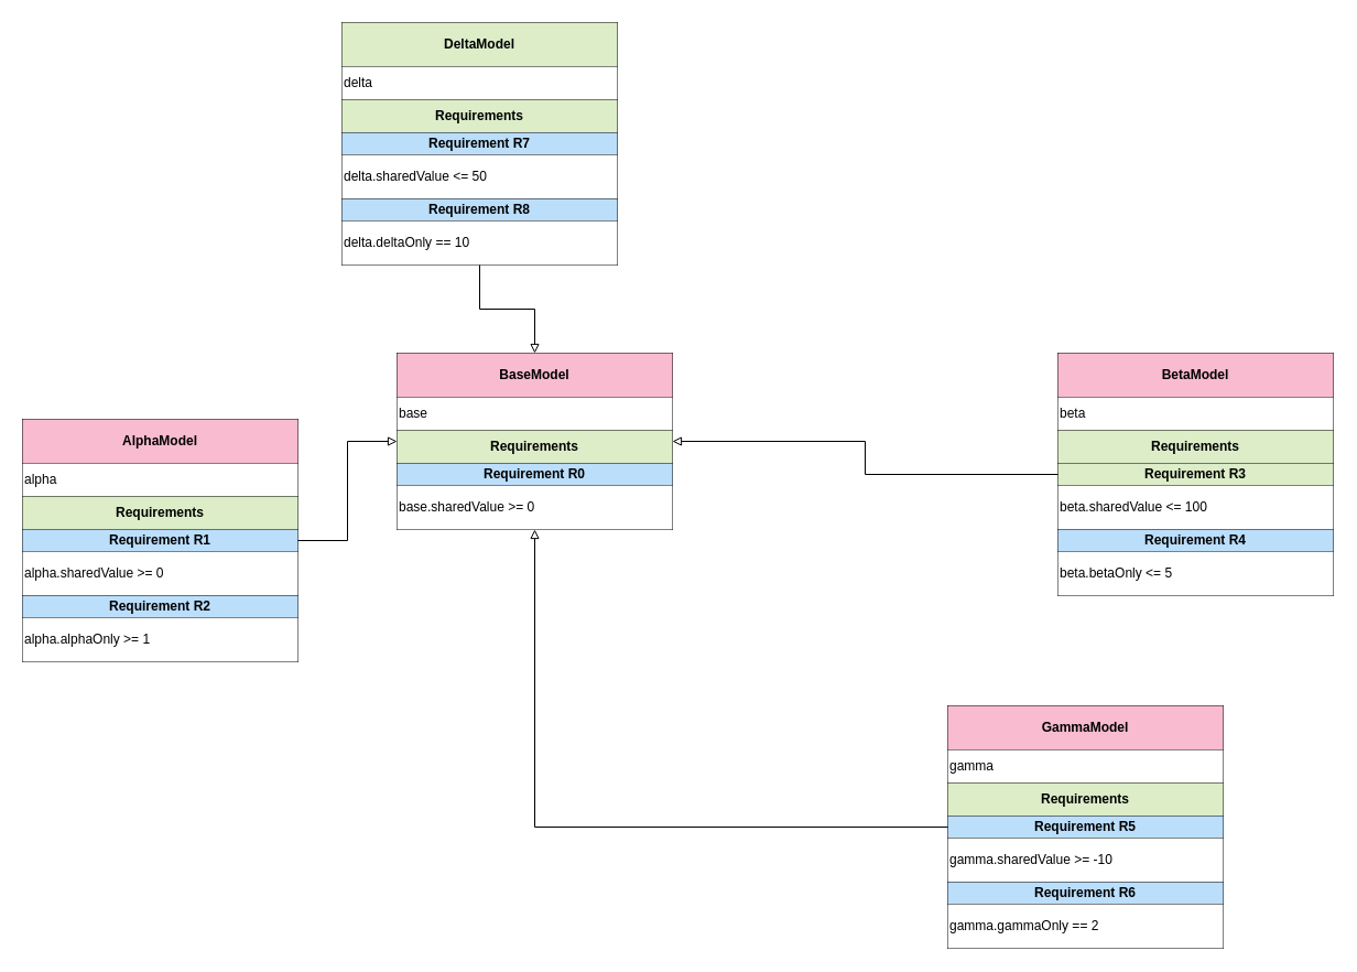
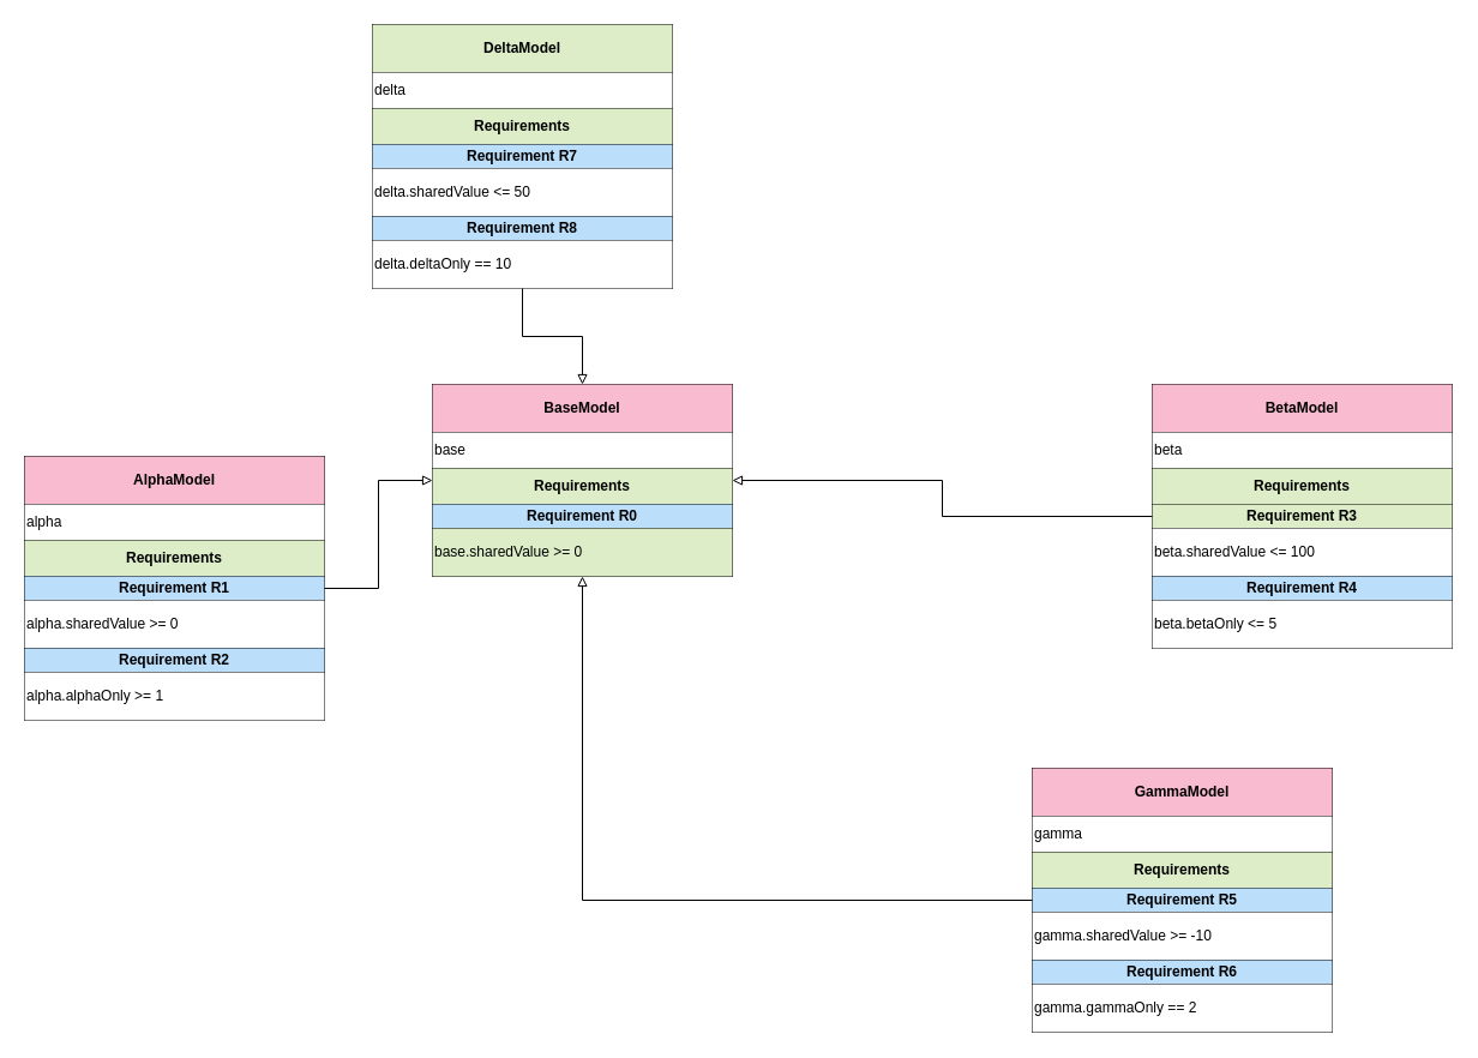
  <mxCell id="0" />
  <mxCell id="1" parent="0" />
  <mxCell id="2" style="shape=table;startSize=0;container=1;collapsible=0;childLayout=tableLayout;recursiveResize=0;overflow=visible;strokeColor=#000000;strokeWidth=1;fillColor=none;" parent="1" vertex="1"><mxGeometry x="360" y="320" width="250" height="160" as="geometry" /></mxCell>
  <mxCell id="3" style="shape=tableRow;horizontal=0;startSize=0;swimlaneHead=0;swimlaneBody=0;fillColor=none;collapsible=0;dropTarget=0;" parent="2" vertex="1"><mxGeometry width="250" height="40" as="geometry" /></mxCell>
  <mxCell id="4" value="&lt;b&gt;BaseModel&lt;/b&gt;" style="html=1;verticalAlign=middle;whiteSpace=wrap;overflow=visible;align=center;strokeColor=none;strokeWidth=0;connectable=0;fillColor=#F8BBD0;" parent="3" vertex="1"><mxGeometry width="250" height="40" as="geometry" /></mxCell>
  <mxCell id="5" style="shape=tableRow;horizontal=0;startSize=0;swimlaneHead=0;swimlaneBody=0;fillColor=none;collapsible=0;dropTarget=0;" parent="2" vertex="1"><mxGeometry y="40" width="250" height="30" as="geometry" /></mxCell>
  <mxCell id="6" value="base" style="html=1;verticalAlign=middle;whiteSpace=wrap;overflow=visible;align=left;strokeColor=none;strokeWidth=0;connectable=0;" parent="5" vertex="1"><mxGeometry width="250" height="30" as="geometry" /></mxCell>
  <mxCell id="7" style="shape=tableRow;horizontal=0;startSize=0;swimlaneHead=0;swimlaneBody=0;fillColor=none;collapsible=0;dropTarget=0;" parent="2" vertex="1"><mxGeometry y="70" width="250" height="30" as="geometry" /></mxCell>
  <mxCell id="8" value="&lt;b&gt;Requirements&lt;/b&gt;" style="html=1;verticalAlign=middle;whiteSpace=wrap;overflow=visible;align=center;strokeColor=none;strokeWidth=0;connectable=0;fillColor=#DCEDC8;" parent="7" vertex="1"><mxGeometry width="250" height="30" as="geometry" /></mxCell>
  <mxCell id="9" style="shape=tableRow;horizontal=0;startSize=0;swimlaneHead=0;swimlaneBody=0;fillColor=none;collapsible=0;dropTarget=0;" parent="2" vertex="1"><mxGeometry y="100" width="250" height="20" as="geometry" /></mxCell>
  <mxCell id="10" value="&lt;b&gt;Requirement R0&lt;/b&gt;" style="html=1;verticalAlign=middle;whiteSpace=wrap;overflow=visible;align=center;strokeColor=none;strokeWidth=0;connectable=0;fillColor=#BBDEFB;" parent="9" vertex="1"><mxGeometry width="250" height="20" as="geometry" /></mxCell>
  <mxCell id="11" style="shape=tableRow;horizontal=0;startSize=0;swimlaneHead=0;swimlaneBody=0;fillColor=none;collapsible=0;dropTarget=0;" parent="2" vertex="1"><mxGeometry y="120" width="250" height="40" as="geometry" /></mxCell>
- <mxCell id="12" value="base.sharedValue &gt;= 0" style="html=1;verticalAlign=middle;whiteSpace=wrap;overflow=visible;align=left;strokeColor=none;strokeWidth=0;connectable=0;" parent="11" vertex="1"><mxGeometry width="250" height="40" as="geometry" /></mxCell>
+ <mxCell id="12" value="base.sharedValue &gt;= 0" style="html=1;verticalAlign=middle;whiteSpace=wrap;overflow=visible;align=left;strokeColor=none;strokeWidth=0;connectable=0;fillColor=#dcedc8;" parent="11" vertex="1"><mxGeometry width="250" height="40" as="geometry" /></mxCell>
  <mxCell id="13" style="shape=table;startSize=0;container=1;collapsible=0;childLayout=tableLayout;recursiveResize=0;overflow=visible;strokeColor=#000000;strokeWidth=1;fillColor=none;" parent="1" vertex="1"><mxGeometry x="20" y="380" width="250" height="220" as="geometry" /></mxCell>
  <mxCell id="14" style="shape=tableRow;horizontal=0;startSize=0;swimlaneHead=0;swimlaneBody=0;fillColor=none;collapsible=0;dropTarget=0;" parent="13" vertex="1"><mxGeometry width="250" height="40" as="geometry" /></mxCell>
  <mxCell id="15" value="&lt;b&gt;AlphaModel&lt;/b&gt;" style="html=1;verticalAlign=middle;whiteSpace=wrap;overflow=visible;align=center;strokeColor=none;strokeWidth=0;connectable=0;fillColor=#F8BBD0;" parent="14" vertex="1"><mxGeometry width="250" height="40" as="geometry"><mxRectangle width="250" height="40" as="alternateBounds" /></mxGeometry></mxCell>
  <mxCell id="16" style="shape=tableRow;horizontal=0;startSize=0;swimlaneHead=0;swimlaneBody=0;fillColor=none;collapsible=0;dropTarget=0;" parent="13" vertex="1"><mxGeometry y="40" width="250" height="30" as="geometry" /></mxCell>
  <mxCell id="17" value="alpha" style="html=1;verticalAlign=middle;whiteSpace=wrap;overflow=visible;align=left;strokeColor=none;strokeWidth=0;connectable=0;" parent="16" vertex="1"><mxGeometry width="250" height="30" as="geometry"><mxRectangle width="250" height="30" as="alternateBounds" /></mxGeometry></mxCell>
  <mxCell id="18" style="shape=tableRow;horizontal=0;startSize=0;swimlaneHead=0;swimlaneBody=0;fillColor=none;collapsible=0;dropTarget=0;" parent="13" vertex="1"><mxGeometry y="70" width="250" height="30" as="geometry" /></mxCell>
  <mxCell id="19" value="&lt;b&gt;Requirements&lt;/b&gt;" style="html=1;verticalAlign=middle;whiteSpace=wrap;overflow=visible;align=center;strokeColor=none;strokeWidth=0;connectable=0;fillColor=#DCEDC8;" parent="18" vertex="1"><mxGeometry width="250" height="30" as="geometry"><mxRectangle width="250" height="30" as="alternateBounds" /></mxGeometry></mxCell>
  <mxCell id="20" style="shape=tableRow;horizontal=0;startSize=0;swimlaneHead=0;swimlaneBody=0;fillColor=none;collapsible=0;dropTarget=0;" parent="13" vertex="1"><mxGeometry y="100" width="250" height="20" as="geometry" /></mxCell>
  <mxCell id="21" value="&lt;b&gt;Requirement R1&lt;/b&gt;" style="html=1;verticalAlign=middle;whiteSpace=wrap;overflow=visible;align=center;strokeColor=none;strokeWidth=0;connectable=0;fillColor=#BBDEFB;" parent="20" vertex="1"><mxGeometry width="250" height="20" as="geometry"><mxRectangle width="250" height="20" as="alternateBounds" /></mxGeometry></mxCell>
  <mxCell id="22" style="shape=tableRow;horizontal=0;startSize=0;swimlaneHead=0;swimlaneBody=0;fillColor=none;collapsible=0;dropTarget=0;" parent="13" vertex="1"><mxGeometry y="120" width="250" height="40" as="geometry" /></mxCell>
  <mxCell id="23" value="alpha.sharedValue &gt;= 0" style="html=1;verticalAlign=middle;whiteSpace=wrap;overflow=visible;align=left;strokeColor=none;strokeWidth=0;connectable=0;" parent="22" vertex="1"><mxGeometry width="250" height="40" as="geometry"><mxRectangle width="250" height="40" as="alternateBounds" /></mxGeometry></mxCell>
  <mxCell id="24" style="shape=tableRow;horizontal=0;startSize=0;swimlaneHead=0;swimlaneBody=0;fillColor=none;collapsible=0;dropTarget=0;" parent="13" vertex="1"><mxGeometry y="160" width="250" height="20" as="geometry" /></mxCell>
  <mxCell id="25" value="&lt;b&gt;Requirement R2&lt;/b&gt;" style="html=1;verticalAlign=middle;whiteSpace=wrap;overflow=visible;align=center;strokeColor=none;strokeWidth=0;connectable=0;fillColor=#BBDEFB;" parent="24" vertex="1"><mxGeometry width="250" height="20" as="geometry"><mxRectangle width="250" height="20" as="alternateBounds" /></mxGeometry></mxCell>
  <mxCell id="26" style="shape=tableRow;horizontal=0;startSize=0;swimlaneHead=0;swimlaneBody=0;fillColor=none;collapsible=0;dropTarget=0;" parent="13" vertex="1"><mxGeometry y="180" width="250" height="40" as="geometry" /></mxCell>
  <mxCell id="27" value="alpha.alphaOnly    &gt;= 1" style="html=1;verticalAlign=middle;whiteSpace=wrap;overflow=visible;align=left;strokeColor=none;strokeWidth=0;connectable=0;" parent="26" vertex="1"><mxGeometry width="250" height="40" as="geometry"><mxRectangle width="250" height="40" as="alternateBounds" /></mxGeometry></mxCell>
  <mxCell id="28" style="shape=table;startSize=0;container=1;collapsible=0;childLayout=tableLayout;recursiveResize=0;overflow=visible;strokeColor=#000000;strokeWidth=1;fillColor=none;" parent="1" vertex="1"><mxGeometry x="960" y="320" width="250" height="220" as="geometry" /></mxCell>
  <mxCell id="29" style="shape=tableRow;horizontal=0;startSize=0;swimlaneHead=0;swimlaneBody=0;fillColor=none;collapsible=0;dropTarget=0;" parent="28" vertex="1"><mxGeometry width="250" height="40" as="geometry" /></mxCell>
  <mxCell id="30" value="&lt;b&gt;BetaModel&lt;/b&gt;" style="html=1;verticalAlign=middle;whiteSpace=wrap;overflow=visible;align=center;strokeColor=none;strokeWidth=0;connectable=0;fillColor=#F8BBD0;" parent="29" vertex="1"><mxGeometry width="250" height="40" as="geometry" /></mxCell>
  <mxCell id="31" style="shape=tableRow;horizontal=0;startSize=0;swimlaneHead=0;swimlaneBody=0;fillColor=none;collapsible=0;dropTarget=0;" parent="28" vertex="1"><mxGeometry y="40" width="250" height="30" as="geometry" /></mxCell>
  <mxCell id="32" value="beta" style="html=1;verticalAlign=middle;whiteSpace=wrap;overflow=visible;align=left;strokeColor=none;strokeWidth=0;connectable=0;" parent="31" vertex="1"><mxGeometry width="250" height="30" as="geometry" /></mxCell>
  <mxCell id="33" style="shape=tableRow;horizontal=0;startSize=0;swimlaneHead=0;swimlaneBody=0;fillColor=none;collapsible=0;dropTarget=0;" parent="28" vertex="1"><mxGeometry y="70" width="250" height="30" as="geometry" /></mxCell>
  <mxCell id="34" value="&lt;b&gt;Requirements&lt;/b&gt;" style="html=1;verticalAlign=middle;whiteSpace=wrap;overflow=visible;align=center;strokeColor=none;strokeWidth=0;connectable=0;fillColor=#DCEDC8;" parent="33" vertex="1"><mxGeometry width="250" height="30" as="geometry" /></mxCell>
  <mxCell id="35" style="shape=tableRow;horizontal=0;startSize=0;swimlaneHead=0;swimlaneBody=0;fillColor=none;collapsible=0;dropTarget=0;" parent="28" vertex="1"><mxGeometry y="100" width="250" height="20" as="geometry" /></mxCell>
  <mxCell id="36" value="&lt;b&gt;Requirement R3&lt;/b&gt;" style="html=1;verticalAlign=middle;whiteSpace=wrap;overflow=visible;align=center;strokeColor=none;strokeWidth=0;connectable=0;fillColor=#dcedc8;" parent="35" vertex="1"><mxGeometry width="250" height="20" as="geometry" /></mxCell>
  <mxCell id="37" style="shape=tableRow;horizontal=0;startSize=0;swimlaneHead=0;swimlaneBody=0;fillColor=none;collapsible=0;dropTarget=0;" parent="28" vertex="1"><mxGeometry y="120" width="250" height="40" as="geometry" /></mxCell>
  <mxCell id="38" value="beta.sharedValue  &lt;= 100" style="html=1;verticalAlign=middle;whiteSpace=wrap;overflow=visible;align=left;strokeColor=none;strokeWidth=0;connectable=0;" parent="37" vertex="1"><mxGeometry width="250" height="40" as="geometry" /></mxCell>
  <mxCell id="39" style="shape=tableRow;horizontal=0;startSize=0;swimlaneHead=0;swimlaneBody=0;fillColor=none;collapsible=0;dropTarget=0;" parent="28" vertex="1"><mxGeometry y="160" width="250" height="20" as="geometry" /></mxCell>
  <mxCell id="40" value="&lt;b&gt;Requirement R4&lt;/b&gt;" style="html=1;verticalAlign=middle;whiteSpace=wrap;overflow=visible;align=center;strokeColor=none;strokeWidth=0;connectable=0;fillColor=#BBDEFB;" parent="39" vertex="1"><mxGeometry width="250" height="20" as="geometry" /></mxCell>
  <mxCell id="41" style="shape=tableRow;horizontal=0;startSize=0;swimlaneHead=0;swimlaneBody=0;fillColor=none;collapsible=0;dropTarget=0;" parent="28" vertex="1"><mxGeometry y="180" width="250" height="40" as="geometry" /></mxCell>
  <mxCell id="42" value="beta.betaOnly      &lt;=  5" style="html=1;verticalAlign=middle;whiteSpace=wrap;overflow=visible;align=left;strokeColor=none;strokeWidth=0;connectable=0;" parent="41" vertex="1"><mxGeometry width="250" height="40" as="geometry" /></mxCell>
  <mxCell id="43" style="shape=table;startSize=0;container=1;collapsible=0;childLayout=tableLayout;recursiveResize=0;overflow=visible;strokeColor=#000000;strokeWidth=1;fillColor=none;" parent="1" vertex="1"><mxGeometry x="860" y="640" width="250" height="220" as="geometry" /></mxCell>
  <mxCell id="44" style="shape=tableRow;horizontal=0;startSize=0;swimlaneHead=0;swimlaneBody=0;fillColor=none;collapsible=0;dropTarget=0;" parent="43" vertex="1"><mxGeometry width="250" height="40" as="geometry" /></mxCell>
  <mxCell id="45" value="&lt;b&gt;GammaModel&lt;/b&gt;" style="html=1;verticalAlign=middle;whiteSpace=wrap;overflow=visible;align=center;strokeColor=none;strokeWidth=0;connectable=0;fillColor=#F8BBD0;" parent="44" vertex="1"><mxGeometry width="250" height="40" as="geometry"><mxRectangle width="250" height="40" as="alternateBounds" /></mxGeometry></mxCell>
  <mxCell id="46" style="shape=tableRow;horizontal=0;startSize=0;swimlaneHead=0;swimlaneBody=0;fillColor=none;collapsible=0;dropTarget=0;" parent="43" vertex="1"><mxGeometry y="40" width="250" height="30" as="geometry" /></mxCell>
  <mxCell id="47" value="gamma" style="html=1;verticalAlign=middle;whiteSpace=wrap;overflow=visible;align=left;strokeColor=none;strokeWidth=0;connectable=0;" parent="46" vertex="1"><mxGeometry width="250" height="30" as="geometry"><mxRectangle width="250" height="30" as="alternateBounds" /></mxGeometry></mxCell>
  <mxCell id="48" style="shape=tableRow;horizontal=0;startSize=0;swimlaneHead=0;swimlaneBody=0;fillColor=none;collapsible=0;dropTarget=0;" parent="43" vertex="1"><mxGeometry y="70" width="250" height="30" as="geometry" /></mxCell>
  <mxCell id="49" value="&lt;b&gt;Requirements&lt;/b&gt;" style="html=1;verticalAlign=middle;whiteSpace=wrap;overflow=visible;align=center;strokeColor=none;strokeWidth=0;connectable=0;fillColor=#DCEDC8;" parent="48" vertex="1"><mxGeometry width="250" height="30" as="geometry"><mxRectangle width="250" height="30" as="alternateBounds" /></mxGeometry></mxCell>
  <mxCell id="50" style="shape=tableRow;horizontal=0;startSize=0;swimlaneHead=0;swimlaneBody=0;fillColor=none;collapsible=0;dropTarget=0;" parent="43" vertex="1"><mxGeometry y="100" width="250" height="20" as="geometry" /></mxCell>
  <mxCell id="51" value="&lt;b&gt;Requirement R5&lt;/b&gt;" style="html=1;verticalAlign=middle;whiteSpace=wrap;overflow=visible;align=center;strokeColor=none;strokeWidth=0;connectable=0;fillColor=#BBDEFB;" parent="50" vertex="1"><mxGeometry width="250" height="20" as="geometry"><mxRectangle width="250" height="20" as="alternateBounds" /></mxGeometry></mxCell>
  <mxCell id="52" style="shape=tableRow;horizontal=0;startSize=0;swimlaneHead=0;swimlaneBody=0;fillColor=none;collapsible=0;dropTarget=0;" parent="43" vertex="1"><mxGeometry y="120" width="250" height="40" as="geometry" /></mxCell>
  <mxCell id="53" value="gamma.sharedValue &gt;= -10" style="html=1;verticalAlign=middle;whiteSpace=wrap;overflow=visible;align=left;strokeColor=none;strokeWidth=0;connectable=0;" parent="52" vertex="1"><mxGeometry width="250" height="40" as="geometry"><mxRectangle width="250" height="40" as="alternateBounds" /></mxGeometry></mxCell>
  <mxCell id="54" style="shape=tableRow;horizontal=0;startSize=0;swimlaneHead=0;swimlaneBody=0;fillColor=none;collapsible=0;dropTarget=0;" parent="43" vertex="1"><mxGeometry y="160" width="250" height="20" as="geometry" /></mxCell>
  <mxCell id="55" value="&lt;b&gt;Requirement R6&lt;/b&gt;" style="html=1;verticalAlign=middle;whiteSpace=wrap;overflow=visible;align=center;strokeColor=none;strokeWidth=0;connectable=0;fillColor=#BBDEFB;" parent="54" vertex="1"><mxGeometry width="250" height="20" as="geometry"><mxRectangle width="250" height="20" as="alternateBounds" /></mxGeometry></mxCell>
  <mxCell id="56" style="shape=tableRow;horizontal=0;startSize=0;swimlaneHead=0;swimlaneBody=0;fillColor=none;collapsible=0;dropTarget=0;" parent="43" vertex="1"><mxGeometry y="180" width="250" height="40" as="geometry" /></mxCell>
  <mxCell id="57" value="gamma.gammaOnly     == 2" style="html=1;verticalAlign=middle;whiteSpace=wrap;overflow=visible;align=left;strokeColor=none;strokeWidth=0;connectable=0;" parent="56" vertex="1"><mxGeometry width="250" height="40" as="geometry"><mxRectangle width="250" height="40" as="alternateBounds" /></mxGeometry></mxCell>
  <mxCell id="58" style="shape=table;startSize=0;container=1;collapsible=0;childLayout=tableLayout;recursiveResize=0;overflow=visible;strokeColor=#000000;strokeWidth=1;fillColor=none;" parent="1" vertex="1"><mxGeometry x="310" y="20" width="250" height="220" as="geometry" /></mxCell>
  <mxCell id="59" style="shape=tableRow;horizontal=0;startSize=0;swimlaneHead=0;swimlaneBody=0;fillColor=none;collapsible=0;dropTarget=0;" parent="58" vertex="1"><mxGeometry width="250" height="40" as="geometry" /></mxCell>
  <mxCell id="60" value="&lt;b&gt;DeltaModel&lt;/b&gt;" style="html=1;verticalAlign=middle;whiteSpace=wrap;overflow=visible;align=center;strokeColor=none;strokeWidth=0;connectable=0;fillColor=#dcedc8;" parent="59" vertex="1"><mxGeometry width="250" height="40" as="geometry"><mxRectangle width="250" height="40" as="alternateBounds" /></mxGeometry></mxCell>
  <mxCell id="61" style="shape=tableRow;horizontal=0;startSize=0;swimlaneHead=0;swimlaneBody=0;fillColor=none;collapsible=0;dropTarget=0;" parent="58" vertex="1"><mxGeometry y="40" width="250" height="30" as="geometry" /></mxCell>
  <mxCell id="62" value="delta" style="html=1;verticalAlign=middle;whiteSpace=wrap;overflow=visible;align=left;strokeColor=none;strokeWidth=0;connectable=0;" parent="61" vertex="1"><mxGeometry width="250" height="30" as="geometry"><mxRectangle width="250" height="30" as="alternateBounds" /></mxGeometry></mxCell>
  <mxCell id="63" style="shape=tableRow;horizontal=0;startSize=0;swimlaneHead=0;swimlaneBody=0;fillColor=none;collapsible=0;dropTarget=0;" parent="58" vertex="1"><mxGeometry y="70" width="250" height="30" as="geometry" /></mxCell>
  <mxCell id="64" value="&lt;b&gt;Requirements&lt;/b&gt;" style="html=1;verticalAlign=middle;whiteSpace=wrap;overflow=visible;align=center;strokeColor=none;strokeWidth=0;connectable=0;fillColor=#DCEDC8;" parent="63" vertex="1"><mxGeometry width="250" height="30" as="geometry"><mxRectangle width="250" height="30" as="alternateBounds" /></mxGeometry></mxCell>
  <mxCell id="65" style="shape=tableRow;horizontal=0;startSize=0;swimlaneHead=0;swimlaneBody=0;fillColor=none;collapsible=0;dropTarget=0;" parent="58" vertex="1"><mxGeometry y="100" width="250" height="20" as="geometry" /></mxCell>
  <mxCell id="66" value="&lt;b&gt;Requirement R7&lt;/b&gt;" style="html=1;verticalAlign=middle;whiteSpace=wrap;overflow=visible;align=center;strokeColor=none;strokeWidth=0;connectable=0;fillColor=#BBDEFB;" parent="65" vertex="1"><mxGeometry width="250" height="20" as="geometry"><mxRectangle width="250" height="20" as="alternateBounds" /></mxGeometry></mxCell>
  <mxCell id="67" style="shape=tableRow;horizontal=0;startSize=0;swimlaneHead=0;swimlaneBody=0;fillColor=none;collapsible=0;dropTarget=0;" parent="58" vertex="1"><mxGeometry y="120" width="250" height="40" as="geometry" /></mxCell>
  <mxCell id="68" value="delta.sharedValue &lt;= 50" style="html=1;verticalAlign=middle;whiteSpace=wrap;overflow=visible;align=left;strokeColor=none;strokeWidth=0;connectable=0;" parent="67" vertex="1"><mxGeometry width="250" height="40" as="geometry"><mxRectangle width="250" height="40" as="alternateBounds" /></mxGeometry></mxCell>
  <mxCell id="69" style="shape=tableRow;horizontal=0;startSize=0;swimlaneHead=0;swimlaneBody=0;fillColor=none;collapsible=0;dropTarget=0;" parent="58" vertex="1"><mxGeometry y="160" width="250" height="20" as="geometry" /></mxCell>
  <mxCell id="70" value="&lt;b&gt;Requirement R8&lt;/b&gt;" style="html=1;verticalAlign=middle;whiteSpace=wrap;overflow=visible;align=center;strokeColor=none;strokeWidth=0;connectable=0;fillColor=#BBDEFB;" parent="69" vertex="1"><mxGeometry width="250" height="20" as="geometry"><mxRectangle width="250" height="20" as="alternateBounds" /></mxGeometry></mxCell>
  <mxCell id="71" style="shape=tableRow;horizontal=0;startSize=0;swimlaneHead=0;swimlaneBody=0;fillColor=none;collapsible=0;dropTarget=0;" parent="58" vertex="1"><mxGeometry y="180" width="250" height="40" as="geometry" /></mxCell>
  <mxCell id="72" value="delta.deltaOnly     == 10" style="html=1;verticalAlign=middle;whiteSpace=wrap;overflow=visible;align=left;strokeColor=none;strokeWidth=0;connectable=0;" parent="71" vertex="1"><mxGeometry width="250" height="40" as="geometry"><mxRectangle width="250" height="40" as="alternateBounds" /></mxGeometry></mxCell>
  <mxCell id="73" style="edgeStyle=orthogonalEdgeStyle;rounded=0;orthogonalLoop=1;jettySize=auto;html=1;endArrow=block;endFill=0;strokeColor=#000000;" parent="1" source="13" target="2" edge="1"><mxGeometry relative="1" as="geometry" /></mxCell>
  <mxCell id="74" style="edgeStyle=orthogonalEdgeStyle;rounded=0;orthogonalLoop=1;jettySize=auto;html=1;endArrow=block;endFill=0;strokeColor=#000000;" parent="1" source="28" target="2" edge="1"><mxGeometry relative="1" as="geometry" /></mxCell>
  <mxCell id="75" style="edgeStyle=orthogonalEdgeStyle;rounded=0;orthogonalLoop=1;jettySize=auto;html=1;endArrow=block;endFill=0;strokeColor=#000000;" parent="1" source="43" target="2" edge="1"><mxGeometry relative="1" as="geometry" /></mxCell>
  <mxCell id="76" style="edgeStyle=orthogonalEdgeStyle;rounded=0;orthogonalLoop=1;jettySize=auto;html=1;endArrow=block;endFill=0;strokeColor=#000000;" parent="1" source="58" target="2" edge="1"><mxGeometry relative="1" as="geometry" /></mxCell>
